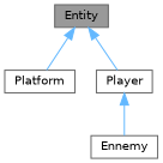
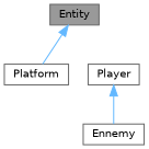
  digraph {
    node [color=gray40 fillcolor=white fontname=Helvetica fontsize=10 shape=box style=filled]
    edge [color=steelblue1 dir=back fontname=Helvetica fontsize=10 labelfontname=Helvetica labelfontsize=10 style=solid]
    n1 [fillcolor=grey60 fontcolor=black height=0.2 label=Entity width=0.4]
    n2 [height=0.2 label=Platform width=0.4]
    n3 [height=0.2 label=Player width=0.4]
    n4 [height=0.2 label=Ennemy width=0.4]
    n1 -> n2
-   n1 -> n3
    n3 -> n4
  }
